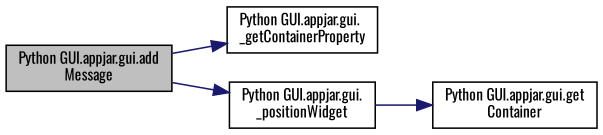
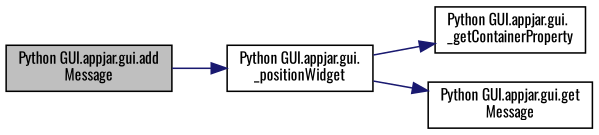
  digraph {
    fontname=Oswald
    rankdir=LR
    node [color=black fillcolor=white fontname=Oswald fontsize=10 shape=record style=filled]
    edge [color=midnightblue fontname=Oswald fontsize=10 labelfontname=Helvetica labelfontsize=10 style=solid]
    n1 [fillcolor=grey75 fontcolor=black height=0.2 label="Python GUI.appjar.gui.add\lMessage" width=0.4]
    n2 [height=0.2 label="Python GUI.appjar.gui.\l_getContainerProperty" width=0.4]
    n3 [height=0.2 label="Python GUI.appjar.gui.\l_positionWidget" width=0.4]
-   n4 [height=0.2 label="Python GUI.appjar.gui.get\lContainer" width=0.4]
-   n1 -> n2
+   n4 [height=0.2 label="Python GUI.appjar.gui.get\lMessage" width=0.4]
+   n3 -> n2
    n1 -> n3
    n3 -> n4
  }
